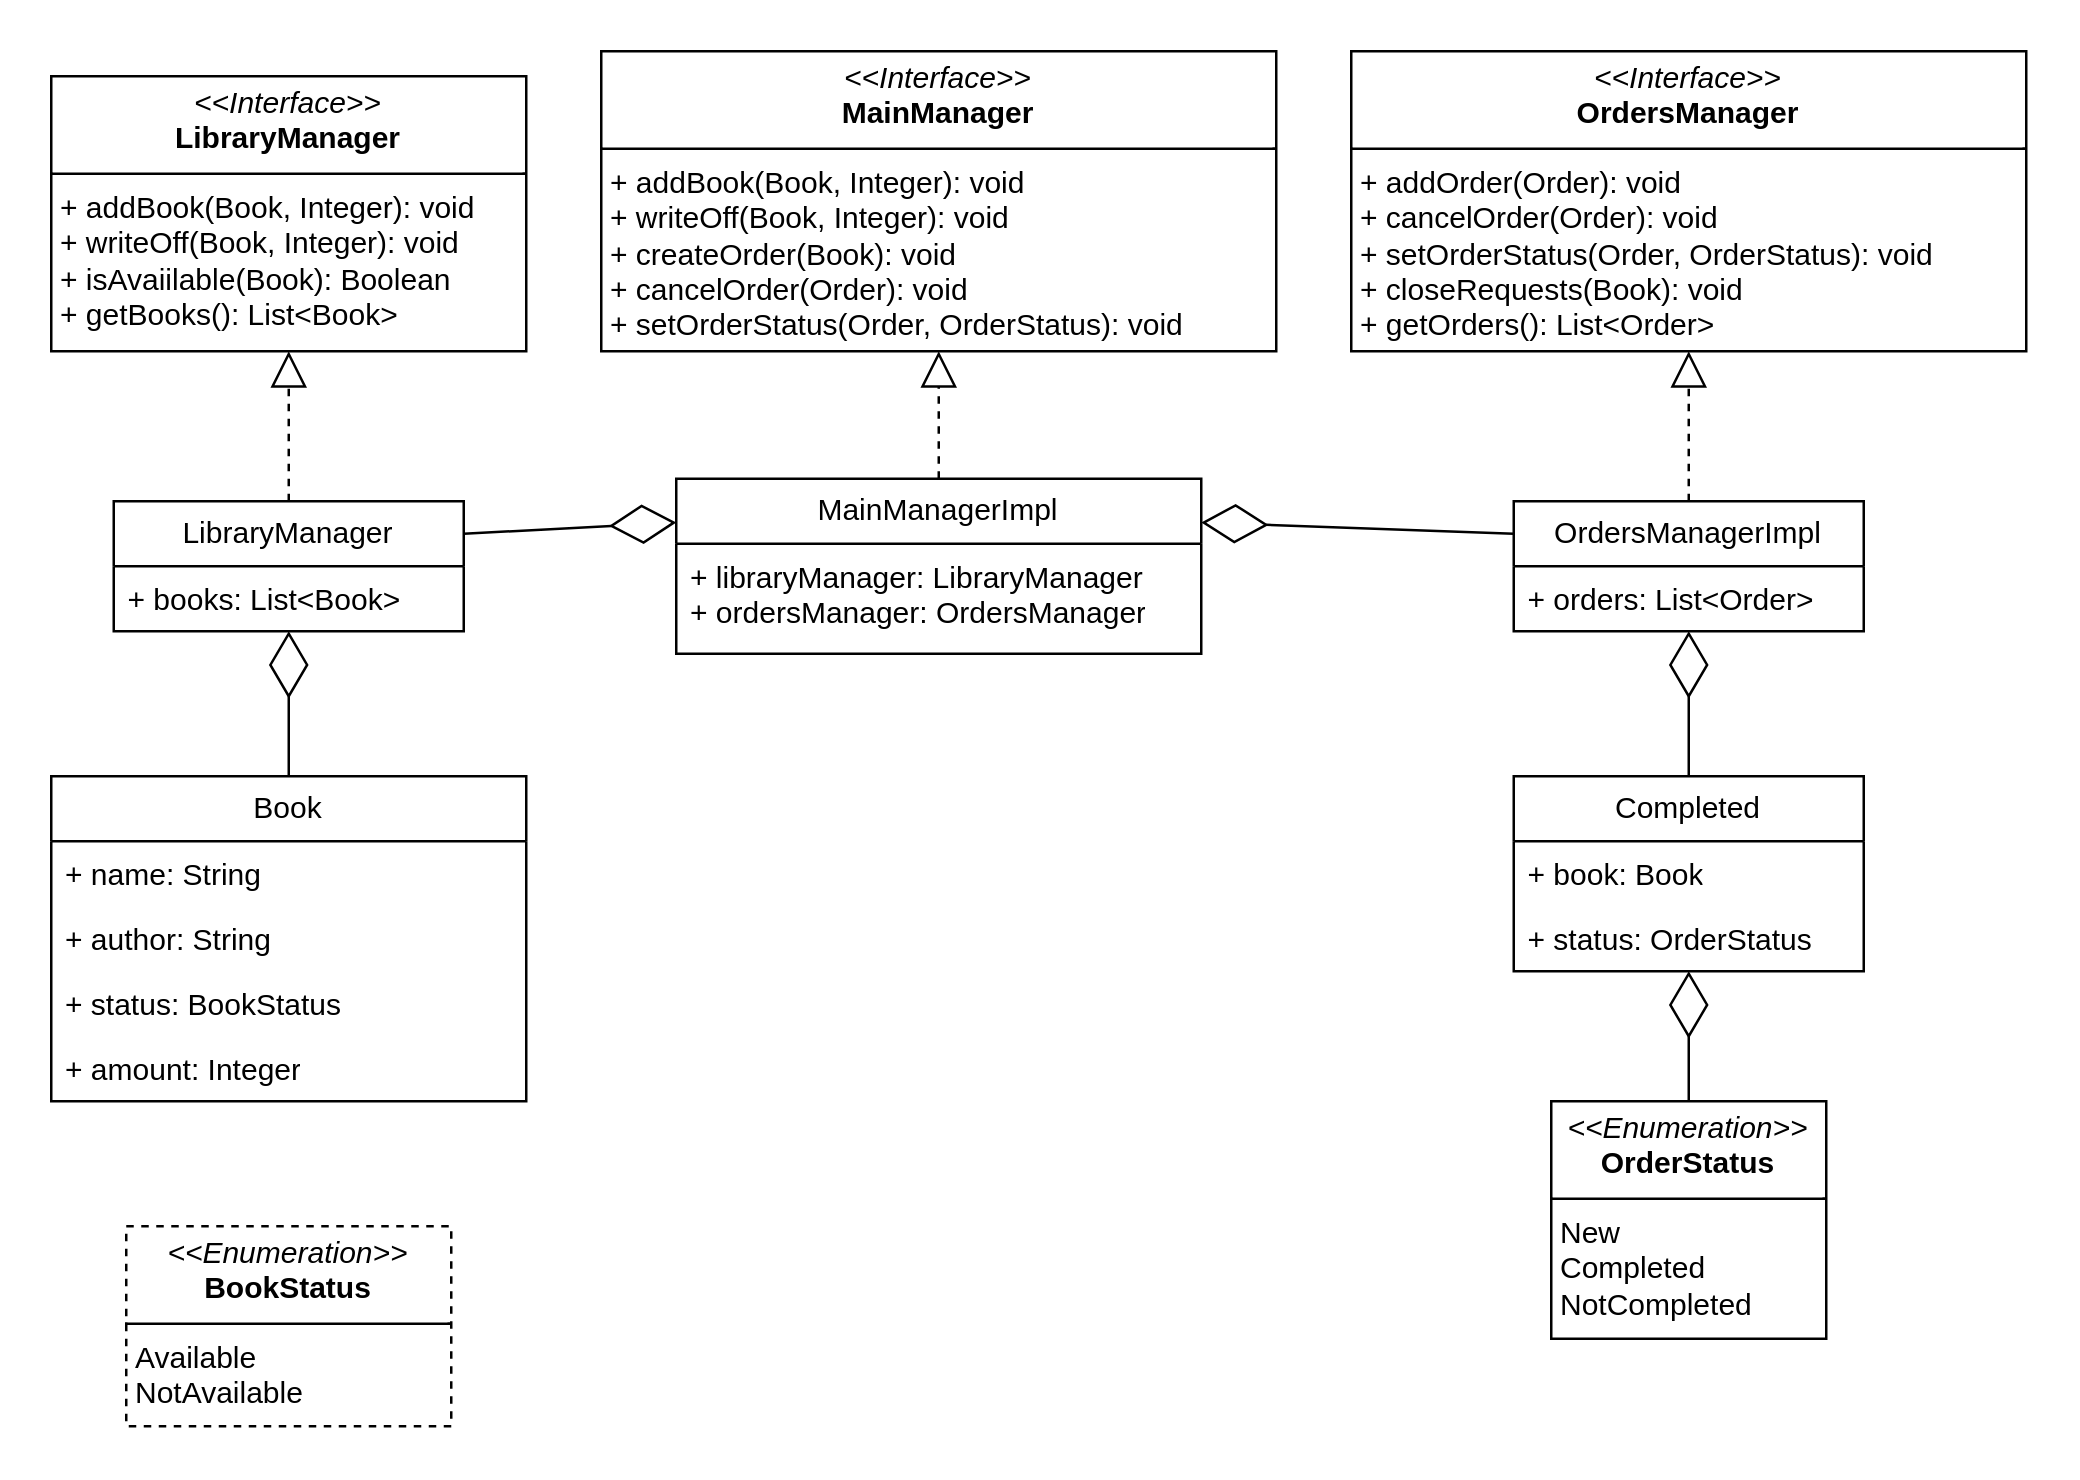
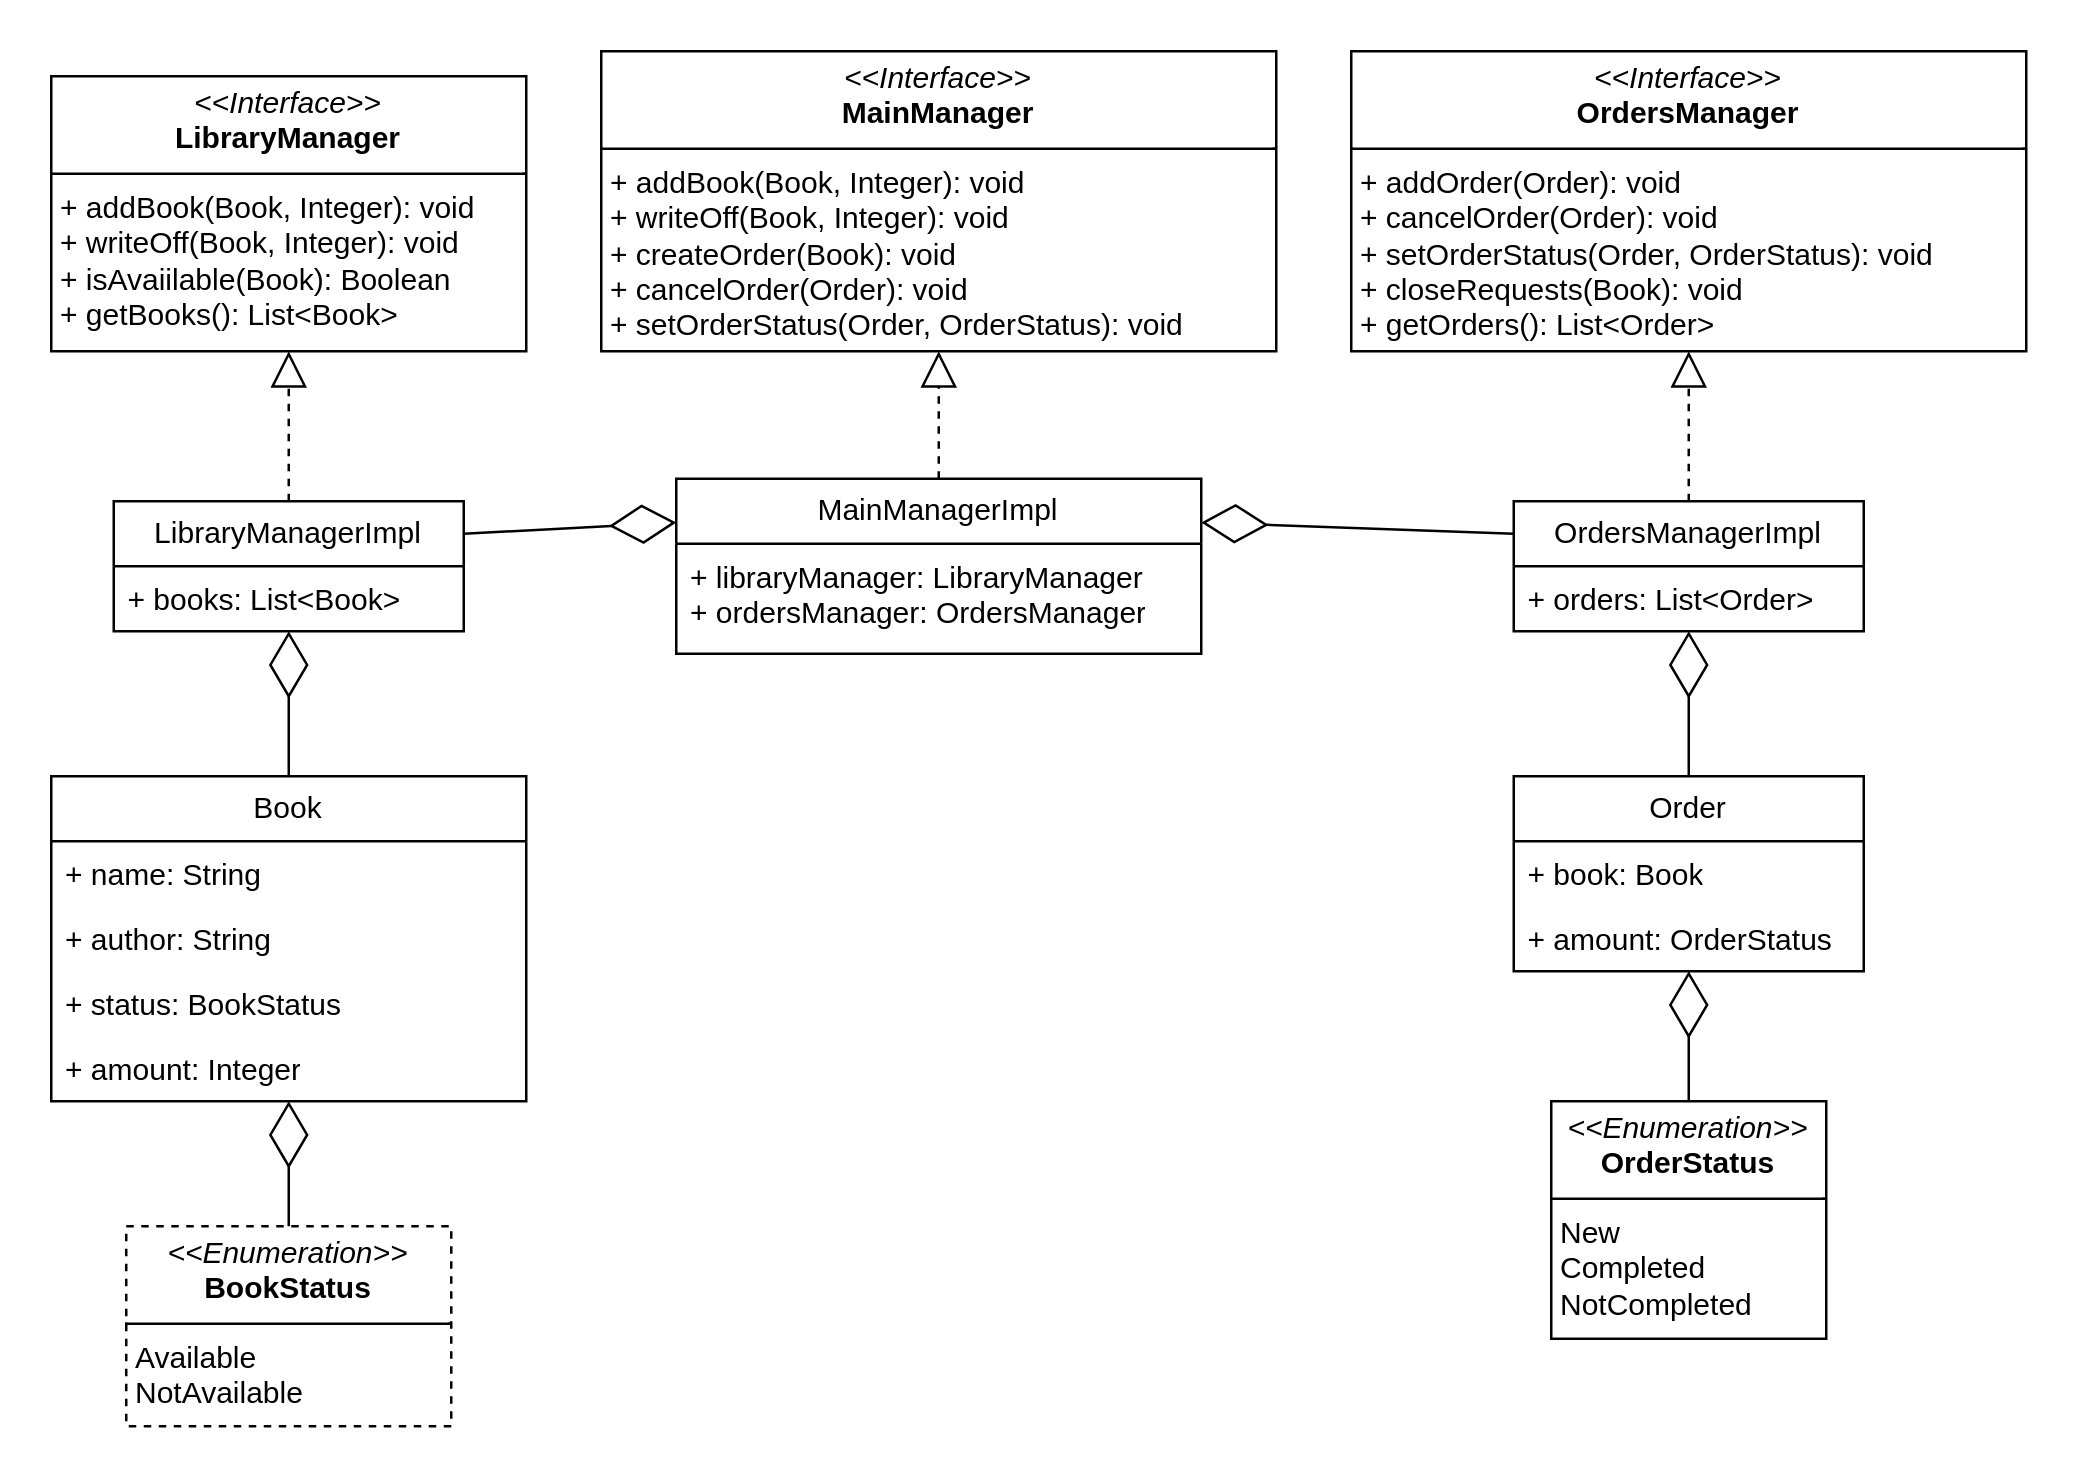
  <mxCell id="0" />
  <mxCell id="1" parent="0" />
- <mxCell id="2" value="LibraryManager" style="swimlane;fontStyle=0;childLayout=stackLayout;horizontal=1;startSize=26;fillColor=none;horizontalStack=0;resizeParent=1;resizeParentMax=0;resizeLast=0;collapsible=1;marginBottom=0;whiteSpace=wrap;html=1;" vertex="1" parent="1"><mxGeometry x="45" y="200" width="140" height="52" as="geometry" /></mxCell>
+ <mxCell id="2" value="LibraryManagerImpl" style="swimlane;fontStyle=0;childLayout=stackLayout;horizontal=1;startSize=26;fillColor=none;horizontalStack=0;resizeParent=1;resizeParentMax=0;resizeLast=0;collapsible=1;marginBottom=0;whiteSpace=wrap;html=1;" vertex="1" parent="1"><mxGeometry x="45" y="200" width="140" height="52" as="geometry" /></mxCell>
  <mxCell id="3" value="+ books: List&amp;lt;Book&amp;gt;" style="text;strokeColor=none;fillColor=none;align=left;verticalAlign=top;spacingLeft=4;spacingRight=4;overflow=hidden;rotatable=0;points=[[0,0.5],[1,0.5]];portConstraint=eastwest;whiteSpace=wrap;html=1;" vertex="1" parent="2"><mxGeometry y="26" width="140" height="26" as="geometry" /></mxCell>
  <mxCell id="4" value="&lt;p style=&quot;margin:0px;margin-top:4px;text-align:center;&quot;&gt;&lt;i&gt;&amp;lt;&amp;lt;Interface&amp;gt;&amp;gt;&lt;/i&gt;&lt;br&gt;&lt;b&gt;LibraryManager&lt;/b&gt;&lt;/p&gt;&lt;hr size=&quot;1&quot; style=&quot;border-style:solid;&quot;&gt;&lt;p style=&quot;margin:0px;margin-left:4px;&quot;&gt;+ addBook(Book, Integer): void&lt;br&gt;+ writeOff(Book, Integer): void&lt;/p&gt;&lt;p style=&quot;margin:0px;margin-left:4px;&quot;&gt;+ isAvaiilable(Book): Boolean&lt;/p&gt;&lt;p style=&quot;margin:0px;margin-left:4px;&quot;&gt;+ getBooks(): List&amp;lt;Book&amp;gt;&lt;/p&gt;" style="verticalAlign=top;align=left;overflow=fill;html=1;whiteSpace=wrap;" vertex="1" parent="1"><mxGeometry x="20" y="30" width="190" height="110" as="geometry" /></mxCell>
  <mxCell id="5" value="" style="endArrow=block;dashed=1;endFill=0;endSize=12;html=1;rounded=0;entryX=0.5;entryY=1;entryDx=0;entryDy=0;exitX=0.5;exitY=0;exitDx=0;exitDy=0;" edge="1" parent="1" source="2" target="4"><mxGeometry width="160" relative="1" as="geometry"><mxPoint x="45" y="150" as="sourcePoint" /><mxPoint x="205" y="150" as="targetPoint" /></mxGeometry></mxCell>
  <mxCell id="6" value="&lt;p style=&quot;margin:0px;margin-top:4px;text-align:center;&quot;&gt;&lt;i&gt;&amp;lt;&amp;lt;Interface&amp;gt;&amp;gt;&lt;/i&gt;&lt;br&gt;&lt;b&gt;OrdersManager&lt;/b&gt;&lt;/p&gt;&lt;hr size=&quot;1&quot; style=&quot;border-style:solid;&quot;&gt;&lt;p style=&quot;margin:0px;margin-left:4px;&quot;&gt;+ addOrder(Order): void&lt;br&gt;+ cancelOrder(Order): void&lt;/p&gt;&lt;p style=&quot;margin:0px;margin-left:4px;&quot;&gt;+ setOrderStatus(Order, OrderStatus): void&lt;/p&gt;&lt;p style=&quot;margin:0px;margin-left:4px;&quot;&gt;+ closeRequests(Book): void&lt;/p&gt;&lt;p style=&quot;margin:0px;margin-left:4px;&quot;&gt;+ getOrders(): List&amp;lt;Order&amp;gt;&lt;/p&gt;" style="verticalAlign=top;align=left;overflow=fill;html=1;whiteSpace=wrap;" vertex="1" parent="1"><mxGeometry x="540" y="20" width="270" height="120" as="geometry" /></mxCell>
  <mxCell id="7" value="OrdersManagerImpl" style="swimlane;fontStyle=0;childLayout=stackLayout;horizontal=1;startSize=26;fillColor=none;horizontalStack=0;resizeParent=1;resizeParentMax=0;resizeLast=0;collapsible=1;marginBottom=0;whiteSpace=wrap;html=1;" vertex="1" parent="1"><mxGeometry x="605" y="200" width="140" height="52" as="geometry" /></mxCell>
  <mxCell id="8" value="+ orders: List&amp;lt;Order&amp;gt;" style="text;strokeColor=none;fillColor=none;align=left;verticalAlign=top;spacingLeft=4;spacingRight=4;overflow=hidden;rotatable=0;points=[[0,0.5],[1,0.5]];portConstraint=eastwest;whiteSpace=wrap;html=1;" vertex="1" parent="7"><mxGeometry y="26" width="140" height="26" as="geometry" /></mxCell>
  <mxCell id="9" value="" style="endArrow=block;dashed=1;endFill=0;endSize=12;html=1;rounded=0;entryX=0.5;entryY=1;entryDx=0;entryDy=0;exitX=0.5;exitY=0;exitDx=0;exitDy=0;" edge="1" parent="1" source="7" target="6"><mxGeometry width="160" relative="1" as="geometry"><mxPoint x="620" y="150" as="sourcePoint" /><mxPoint x="690" y="100" as="targetPoint" /></mxGeometry></mxCell>
  <mxCell id="10" value="&lt;p style=&quot;margin:0px;margin-top:4px;text-align:center;&quot;&gt;&lt;i&gt;&amp;lt;&amp;lt;Interface&amp;gt;&amp;gt;&lt;/i&gt;&lt;br&gt;&lt;b&gt;MainManager&lt;/b&gt;&lt;/p&gt;&lt;hr size=&quot;1&quot; style=&quot;border-style:solid;&quot;&gt;&lt;p style=&quot;margin:0px;margin-left:4px;&quot;&gt;&lt;span style=&quot;background-color: initial;&quot;&gt;+ addBook(Book, Integer): void&lt;/span&gt;&lt;br&gt;&lt;/p&gt;&lt;p style=&quot;margin:0px;margin-left:4px;&quot;&gt;+ writeOff(Book, Integer): void&lt;br&gt;&lt;/p&gt;&lt;p style=&quot;margin:0px;margin-left:4px;&quot;&gt;+ createOrder(Book): void&lt;/p&gt;&lt;p style=&quot;margin:0px;margin-left:4px;&quot;&gt;+ cancelOrder(Order): void&lt;br&gt;&lt;/p&gt;&lt;p style=&quot;margin:0px;margin-left:4px;&quot;&gt;+ setOrderStatus(Order, OrderStatus): void&lt;/p&gt;&lt;p style=&quot;margin:0px;margin-left:4px;&quot;&gt;&lt;br&gt;&lt;/p&gt;" style="verticalAlign=top;align=left;overflow=fill;html=1;whiteSpace=wrap;" vertex="1" parent="1"><mxGeometry x="240" y="20" width="270" height="120" as="geometry" /></mxCell>
  <mxCell id="11" value="MainManagerImpl" style="swimlane;fontStyle=0;childLayout=stackLayout;horizontal=1;startSize=26;fillColor=none;horizontalStack=0;resizeParent=1;resizeParentMax=0;resizeLast=0;collapsible=1;marginBottom=0;whiteSpace=wrap;html=1;" vertex="1" parent="1"><mxGeometry x="270" y="191" width="210" height="70" as="geometry" /></mxCell>
  <mxCell id="12" value="+ libraryManager: LibraryManager&lt;div&gt;+ ordersManager: OrdersManager&lt;/div&gt;" style="text;strokeColor=none;fillColor=none;align=left;verticalAlign=top;spacingLeft=4;spacingRight=4;overflow=hidden;rotatable=0;points=[[0,0.5],[1,0.5]];portConstraint=eastwest;whiteSpace=wrap;html=1;" vertex="1" parent="11"><mxGeometry y="26" width="210" height="44" as="geometry" /></mxCell>
  <mxCell id="13" value="" style="endArrow=block;dashed=1;endFill=0;endSize=12;html=1;rounded=0;exitX=0.5;exitY=0;exitDx=0;exitDy=0;" edge="1" parent="1" source="11" target="10"><mxGeometry width="160" relative="1" as="geometry"><mxPoint x="305" y="170" as="sourcePoint" /><mxPoint x="375" y="120" as="targetPoint" /></mxGeometry></mxCell>
  <mxCell id="14" value="Book" style="swimlane;fontStyle=0;childLayout=stackLayout;horizontal=1;startSize=26;fillColor=none;horizontalStack=0;resizeParent=1;resizeParentMax=0;resizeLast=0;collapsible=1;marginBottom=0;whiteSpace=wrap;html=1;" vertex="1" parent="1"><mxGeometry x="20" y="310" width="190" height="130" as="geometry" /></mxCell>
  <mxCell id="15" value="+ name: String" style="text;strokeColor=none;fillColor=none;align=left;verticalAlign=top;spacingLeft=4;spacingRight=4;overflow=hidden;rotatable=0;points=[[0,0.5],[1,0.5]];portConstraint=eastwest;whiteSpace=wrap;html=1;" vertex="1" parent="14"><mxGeometry y="26" width="190" height="26" as="geometry" /></mxCell>
  <mxCell id="16" value="+ author: String" style="text;strokeColor=none;fillColor=none;align=left;verticalAlign=top;spacingLeft=4;spacingRight=4;overflow=hidden;rotatable=0;points=[[0,0.5],[1,0.5]];portConstraint=eastwest;whiteSpace=wrap;html=1;" vertex="1" parent="14"><mxGeometry y="52" width="190" height="26" as="geometry" /></mxCell>
  <mxCell id="17" value="+ status: BookStatus" style="text;strokeColor=none;fillColor=none;align=left;verticalAlign=top;spacingLeft=4;spacingRight=4;overflow=hidden;rotatable=0;points=[[0,0.5],[1,0.5]];portConstraint=eastwest;whiteSpace=wrap;html=1;" vertex="1" parent="14"><mxGeometry y="78" width="190" height="26" as="geometry" /></mxCell>
  <mxCell id="18" value="+ amount: Integer" style="text;strokeColor=none;fillColor=none;align=left;verticalAlign=top;spacingLeft=4;spacingRight=4;overflow=hidden;rotatable=0;points=[[0,0.5],[1,0.5]];portConstraint=eastwest;whiteSpace=wrap;html=1;" vertex="1" parent="14"><mxGeometry y="104" width="190" height="26" as="geometry" /></mxCell>
- <mxCell id="19" value="Completed" style="swimlane;fontStyle=0;childLayout=stackLayout;horizontal=1;startSize=26;fillColor=none;horizontalStack=0;resizeParent=1;resizeParentMax=0;resizeLast=0;collapsible=1;marginBottom=0;whiteSpace=wrap;html=1;" vertex="1" parent="1"><mxGeometry x="605" y="310" width="140" height="78" as="geometry" /></mxCell>
+ <mxCell id="19" value="Order" style="swimlane;fontStyle=0;childLayout=stackLayout;horizontal=1;startSize=26;fillColor=none;horizontalStack=0;resizeParent=1;resizeParentMax=0;resizeLast=0;collapsible=1;marginBottom=0;whiteSpace=wrap;html=1;" vertex="1" parent="1"><mxGeometry x="605" y="310" width="140" height="78" as="geometry" /></mxCell>
  <mxCell id="20" value="+ book: Book" style="text;strokeColor=none;fillColor=none;align=left;verticalAlign=top;spacingLeft=4;spacingRight=4;overflow=hidden;rotatable=0;points=[[0,0.5],[1,0.5]];portConstraint=eastwest;whiteSpace=wrap;html=1;" vertex="1" parent="19"><mxGeometry y="26" width="140" height="26" as="geometry" /></mxCell>
- <mxCell id="21" value="+ status: OrderStatus" style="text;strokeColor=none;fillColor=none;align=left;verticalAlign=top;spacingLeft=4;spacingRight=4;overflow=hidden;rotatable=0;points=[[0,0.5],[1,0.5]];portConstraint=eastwest;whiteSpace=wrap;html=1;" vertex="1" parent="19"><mxGeometry y="52" width="140" height="26" as="geometry" /></mxCell>
+ <mxCell id="21" value="+ amount: OrderStatus" style="text;strokeColor=none;fillColor=none;align=left;verticalAlign=top;spacingLeft=4;spacingRight=4;overflow=hidden;rotatable=0;points=[[0,0.5],[1,0.5]];portConstraint=eastwest;whiteSpace=wrap;html=1;" vertex="1" parent="19"><mxGeometry y="52" width="140" height="26" as="geometry" /></mxCell>
  <mxCell id="22" value="&lt;p style=&quot;margin:0px;margin-top:4px;text-align:center;&quot;&gt;&lt;i&gt;&amp;lt;&amp;lt;Enumeration&amp;gt;&amp;gt;&lt;/i&gt;&lt;br&gt;&lt;b&gt;BookStatus&lt;/b&gt;&lt;/p&gt;&lt;hr size=&quot;1&quot; style=&quot;border-style:solid;&quot;&gt;&lt;p style=&quot;margin:0px;margin-left:4px;&quot;&gt;Available&lt;/p&gt;&lt;p style=&quot;margin:0px;margin-left:4px;&quot;&gt;NotAvailable&lt;/p&gt;" style="verticalAlign=top;align=left;overflow=fill;html=1;whiteSpace=wrap;dashed=1;" vertex="1" parent="1"><mxGeometry x="50" y="490" width="130" height="80" as="geometry" /></mxCell>
  <mxCell id="23" value="&lt;p style=&quot;margin:0px;margin-top:4px;text-align:center;&quot;&gt;&lt;i&gt;&amp;lt;&amp;lt;Enumeration&amp;gt;&amp;gt;&lt;/i&gt;&lt;br&gt;&lt;b&gt;OrderStatus&lt;/b&gt;&lt;/p&gt;&lt;hr size=&quot;1&quot; style=&quot;border-style:solid;&quot;&gt;&lt;p style=&quot;margin:0px;margin-left:4px;&quot;&gt;New&lt;/p&gt;&lt;p style=&quot;margin:0px;margin-left:4px;&quot;&gt;Completed&lt;/p&gt;&lt;p style=&quot;margin:0px;margin-left:4px;&quot;&gt;NotCompleted&lt;/p&gt;" style="verticalAlign=top;align=left;overflow=fill;html=1;whiteSpace=wrap;" vertex="1" parent="1"><mxGeometry x="620" y="440" width="110" height="95" as="geometry" /></mxCell>
  <mxCell id="24" value="" style="endArrow=diamondThin;endFill=0;endSize=24;html=1;rounded=0;exitX=0.5;exitY=0;exitDx=0;exitDy=0;" edge="1" parent="1" source="14" target="3"><mxGeometry width="160" relative="1" as="geometry"><mxPoint x="300" y="330" as="sourcePoint" /><mxPoint x="460" y="330" as="targetPoint" /></mxGeometry></mxCell>
  <mxCell id="25" value="" style="endArrow=diamondThin;endFill=0;endSize=24;html=1;rounded=0;exitX=0.5;exitY=0;exitDx=0;exitDy=0;" edge="1" parent="1" source="19" target="8"><mxGeometry width="160" relative="1" as="geometry"><mxPoint x="125" y="320" as="sourcePoint" /><mxPoint x="550" y="280" as="targetPoint" /></mxGeometry></mxCell>
+ <mxCell id="26" value="" style="endArrow=diamondThin;endFill=0;endSize=24;html=1;rounded=0;exitX=0.5;exitY=0;exitDx=0;exitDy=0;" edge="1" parent="1" source="22" target="18"><mxGeometry width="160" relative="1" as="geometry"><mxPoint x="320" y="498" as="sourcePoint" /><mxPoint x="120" y="460" as="targetPoint" /></mxGeometry></mxCell>
  <mxCell id="27" value="" style="endArrow=diamondThin;endFill=0;endSize=24;html=1;rounded=0;exitX=0.5;exitY=0;exitDx=0;exitDy=0;" edge="1" parent="1" source="23" target="21"><mxGeometry width="160" relative="1" as="geometry"><mxPoint x="540" y="470" as="sourcePoint" /><mxPoint x="540" y="400" as="targetPoint" /></mxGeometry></mxCell>
  <mxCell id="28" value="" style="endArrow=diamondThin;endFill=0;endSize=24;html=1;rounded=0;exitX=1;exitY=0.25;exitDx=0;exitDy=0;entryX=0;entryY=0.25;entryDx=0;entryDy=0;" edge="1" parent="1" source="2" target="11"><mxGeometry width="160" relative="1" as="geometry"><mxPoint x="320" y="338" as="sourcePoint" /><mxPoint x="320" y="280" as="targetPoint" /></mxGeometry></mxCell>
  <mxCell id="29" value="" style="endArrow=diamondThin;endFill=0;endSize=24;html=1;rounded=0;exitX=0;exitY=0.25;exitDx=0;exitDy=0;entryX=1;entryY=0.25;entryDx=0;entryDy=0;" edge="1" parent="1" source="7" target="11"><mxGeometry width="160" relative="1" as="geometry"><mxPoint x="480" y="284" as="sourcePoint" /><mxPoint x="565" y="280" as="targetPoint" /></mxGeometry></mxCell>
